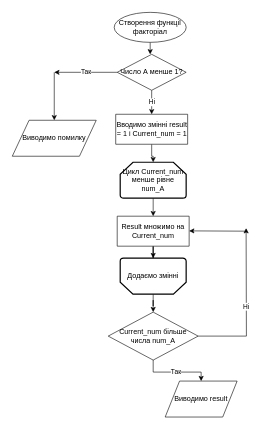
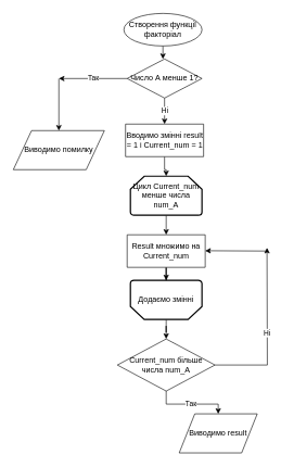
  <mxCell id="0" />
  <mxCell id="1" parent="0" />
  <mxCell id="2" value="" style="edgeStyle=orthogonalEdgeStyle;rounded=0;orthogonalLoop=1;jettySize=auto;html=1;" edge="1" parent="1" source="3"><mxGeometry relative="1" as="geometry"><mxPoint x="250" y="90" as="targetPoint" /></mxGeometry></mxCell>
  <mxCell id="3" value="Створення функції факторіал" style="ellipse;whiteSpace=wrap;html=1;" vertex="1" parent="1"><mxGeometry x="190" y="20" width="120" height="50" as="geometry" /></mxCell>
  <mxCell id="4" style="edgeStyle=orthogonalEdgeStyle;rounded=0;orthogonalLoop=1;jettySize=auto;html=1;" edge="1" parent="1" source="5"><mxGeometry relative="1" as="geometry"><mxPoint x="255" y="360" as="targetPoint" /></mxGeometry></mxCell>
- <mxCell id="5" value="Цикл Current_num менше рівне num_A" style="strokeWidth=2;html=1;shape=mxgraph.flowchart.loop_limit;whiteSpace=wrap;" vertex="1" parent="1"><mxGeometry x="200" y="270" width="110" height="60" as="geometry" /></mxCell>
+ <mxCell id="5" value="Цикл Current_num менше числа num_A" style="strokeWidth=2;html=1;shape=mxgraph.flowchart.loop_limit;whiteSpace=wrap;" vertex="1" parent="1"><mxGeometry x="200" y="270" width="110" height="60" as="geometry" /></mxCell>
  <mxCell id="6" value="Так" style="edgeStyle=orthogonalEdgeStyle;rounded=0;orthogonalLoop=1;jettySize=auto;html=1;" edge="1" parent="1" source="8"><mxGeometry relative="1" as="geometry"><mxPoint x="90" y="120" as="targetPoint" /></mxGeometry></mxCell>
  <mxCell id="7" value="Ні" style="edgeStyle=orthogonalEdgeStyle;rounded=0;orthogonalLoop=1;jettySize=auto;html=1;" edge="1" parent="1" source="8"><mxGeometry relative="1" as="geometry"><mxPoint x="252.5" y="190" as="targetPoint" /></mxGeometry></mxCell>
  <mxCell id="8" value="Число А менше 1?" style="rhombus;whiteSpace=wrap;html=1;" vertex="1" parent="1"><mxGeometry x="195" y="90" width="115" height="60" as="geometry" /></mxCell>
  <mxCell id="9" value="" style="endArrow=classic;html=1;entryX=0.5;entryY=0;entryDx=0;entryDy=0;" edge="1" parent="1" target="21"><mxGeometry width="50" height="50" relative="1" as="geometry"><mxPoint x="90" y="120" as="sourcePoint" /><mxPoint x="90" y="180" as="targetPoint" /><Array as="points" /></mxGeometry></mxCell>
  <mxCell id="10" value="" style="edgeStyle=orthogonalEdgeStyle;rounded=0;orthogonalLoop=1;jettySize=auto;html=1;" edge="1" parent="1" source="11" target="5"><mxGeometry relative="1" as="geometry" /></mxCell>
  <mxCell id="11" value="Вводимо змінні result = 1 i Current_num = 1" style="shape=parallelogram;perimeter=parallelogramPerimeter;whiteSpace=wrap;html=1;size=0;" vertex="1" parent="1"><mxGeometry x="192.5" y="190" width="120" height="50" as="geometry" /></mxCell>
  <mxCell id="12" value="" style="edgeStyle=orthogonalEdgeStyle;rounded=0;orthogonalLoop=1;jettySize=auto;html=1;" edge="1" parent="1" source="13" target="15"><mxGeometry relative="1" as="geometry" /></mxCell>
  <mxCell id="13" value="Result множимо на Current_num" style="shape=parallelogram;perimeter=parallelogramPerimeter;whiteSpace=wrap;html=1;size=0;" vertex="1" parent="1"><mxGeometry x="195" y="360" width="120" height="50" as="geometry" /></mxCell>
  <mxCell id="14" value="" style="edgeStyle=orthogonalEdgeStyle;rounded=0;orthogonalLoop=1;jettySize=auto;html=1;" edge="1" parent="1" source="15" target="19"><mxGeometry relative="1" as="geometry" /></mxCell>
  <mxCell id="15" value="Додаємо змінні" style="strokeWidth=2;html=1;shape=mxgraph.flowchart.loop_limit;whiteSpace=wrap;direction=west;" vertex="1" parent="1"><mxGeometry x="200" y="430" width="110" height="60" as="geometry" /></mxCell>
  <mxCell id="16" value="Виводимо result" style="shape=parallelogram;perimeter=parallelogramPerimeter;whiteSpace=wrap;html=1;" vertex="1" parent="1"><mxGeometry x="275" y="635" width="120" height="60" as="geometry" /></mxCell>
  <mxCell id="17" value="Так" style="edgeStyle=orthogonalEdgeStyle;rounded=0;orthogonalLoop=1;jettySize=auto;html=1;" edge="1" parent="1" source="19" target="16"><mxGeometry relative="1" as="geometry" /></mxCell>
  <mxCell id="18" value="Ні" style="edgeStyle=orthogonalEdgeStyle;rounded=0;orthogonalLoop=1;jettySize=auto;html=1;" edge="1" parent="1" source="19"><mxGeometry relative="1" as="geometry"><mxPoint x="410" y="380" as="targetPoint" /></mxGeometry></mxCell>
  <mxCell id="19" value="Current_num більше числа num_A" style="rhombus;whiteSpace=wrap;html=1;" vertex="1" parent="1"><mxGeometry x="180" y="520" width="150" height="80" as="geometry" /></mxCell>
  <mxCell id="20" value="" style="endArrow=classic;html=1;" edge="1" parent="1"><mxGeometry width="50" height="50" relative="1" as="geometry"><mxPoint x="410" y="385" as="sourcePoint" /><mxPoint x="315" y="384.5" as="targetPoint" /></mxGeometry></mxCell>
  <mxCell id="21" value="Виводимо помилку" style="shape=parallelogram;perimeter=parallelogramPerimeter;whiteSpace=wrap;html=1;" vertex="1" parent="1"><mxGeometry x="20" y="200" width="140" height="60" as="geometry" /></mxCell>
